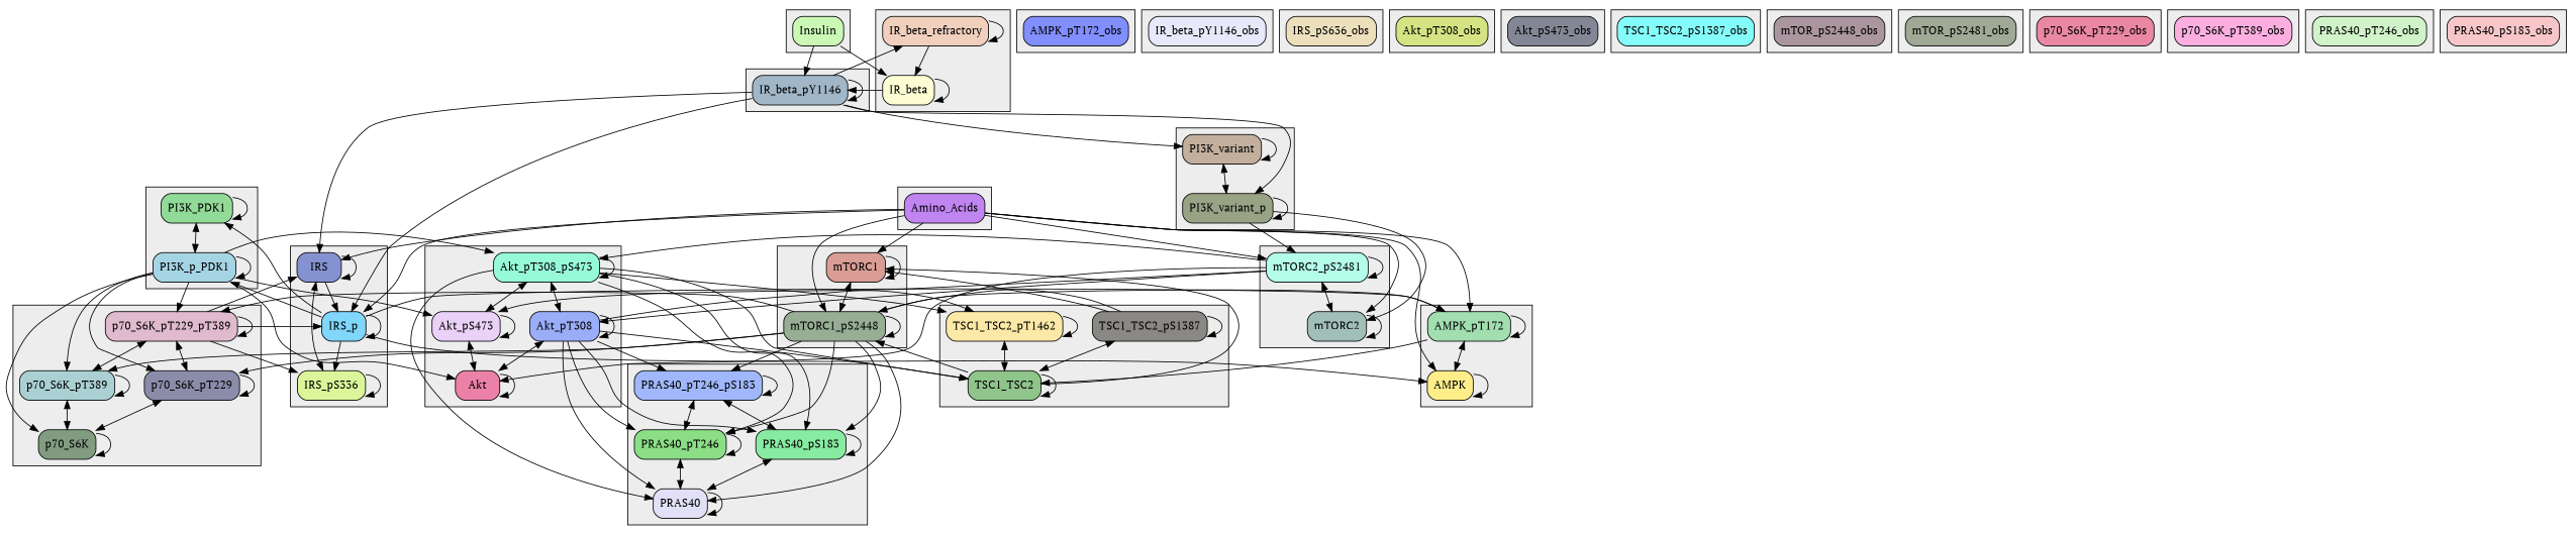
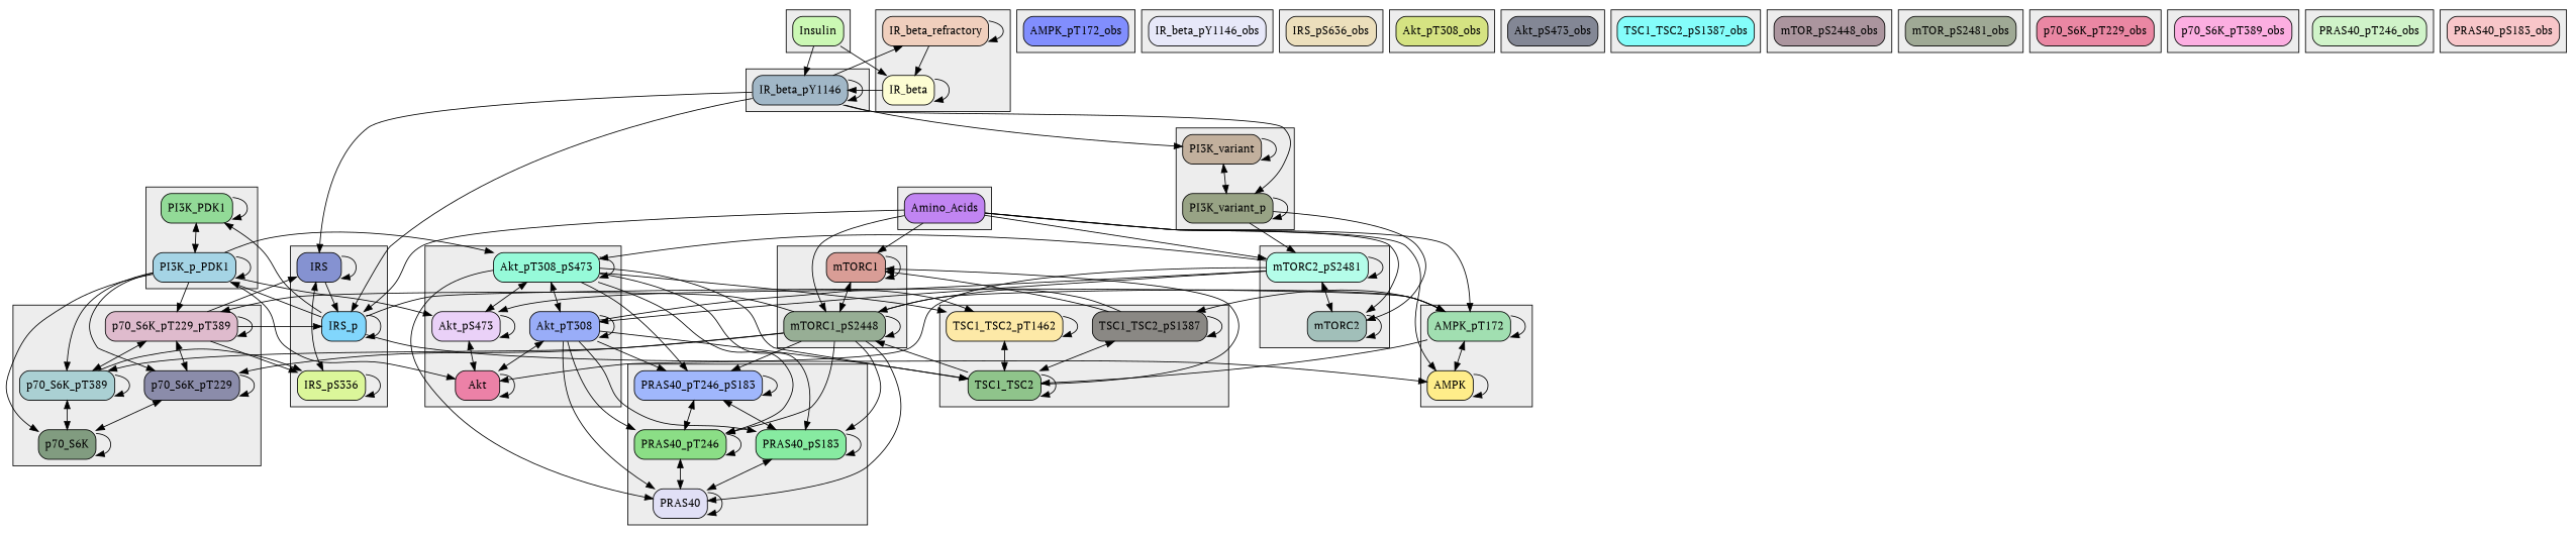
  digraph {
    fontname="PT Serif"
    node [fontname="PT Serif" shape=rectangle style="rounded,filled"]
    edge [fontname="PT Serif"]
    IR_beta_pY1146 [fillcolor="#a1b7c7"]
    IR_beta [fillcolor="#fdfdd3"]
    IR_beta_refractory [fillcolor="#f0cfbd"]
    IRS [fillcolor="#8592d1"]
    IRS_p [fillcolor="#81d6fc"]
    n6 [fillcolor="#dbf69a" label=IRS_pS336]
    TSC1_TSC2 [fillcolor="#8fc48b"]
    TSC1_TSC2_pT1462 [fillcolor="#fde9a7"]
    TSC1_TSC2_pS1387 [fillcolor="#8a8884"]
    AMPK_pT172 [fillcolor="#a1dfb1"]
    AMPK [fillcolor="#ffed8a"]
    Akt [fillcolor="#ec81a7"]
    Akt_pT308 [fillcolor="#99adf8"]
    Akt_pS473 [fillcolor="#ead1f8"]
    Akt_pT308_pS473 [fillcolor="#96fad9"]
    mTORC1 [fillcolor="#d99d96"]
    mTORC1_pS2448 [fillcolor="#97ae95"]
    mTORC2 [fillcolor="#a1bfb9"]
    mTORC2_pS2481 [fillcolor="#b4fde9"]
    p70_S6K [fillcolor="#819c80"]
    p70_S6K_pT229 [fillcolor="#8b8caa"]
    p70_S6K_pT389 [fillcolor="#aad0d3"]
    p70_S6K_pT229_pT389 [fillcolor="#dfbbcd"]
    PRAS40 [fillcolor="#e1e0f6"]
    PRAS40_pT246 [fillcolor="#8bde86"]
    PRAS40_pS183 [fillcolor="#87eba1"]
    PRAS40_pT246_pS183 [fillcolor="#a0b7fc"]
    PI3K_variant [fillcolor="#c2b09d"]
    PI3K_variant_p [fillcolor="#98a385"]
    PI3K_PDK1 [fillcolor="#92da97"]
    PI3K_p_PDK1 [fillcolor="#a5d4e5"]
    Insulin [fillcolor="#cbf8b4"]
    Amino_Acids [fillcolor="#c185f2"]
    AMPK_pT172_obs [fillcolor="#818efe"]
    IR_beta_pY1146_obs [fillcolor="#e7e8f9"]
    IRS_pS636_obs [fillcolor="#ecdfbc"]
    Akt_pT308_obs [fillcolor="#d5e382"]
    Akt_pS473_obs [fillcolor="#838795"]
    TSC1_TSC2_pS1387_obs [fillcolor="#84fdfa"]
    mTOR_pS2448_obs [fillcolor="#ab959e"]
    mTOR_pS2481_obs [fillcolor="#9fa995"]
    p70_S6K_pT229_obs [fillcolor="#ea87a3"]
    p70_S6K_pT389_obs [fillcolor="#fcaee1"]
    PRAS40_pT246_obs [fillcolor="#d0f3c9"]
    PRAS40_pS183_obs [fillcolor="#f8c6c9"]
    subgraph cluster_1 {
      bgcolor="#ededed"
      IR_beta_pY1146
    }
    subgraph cluster_2 {
      bgcolor="#ededed"
      IR_beta
      IR_beta_refractory
    }
    subgraph cluster_3 {
      bgcolor="#ededed"
      IRS
      IRS_p
      n6
    }
    subgraph cluster_4 {
      bgcolor="#ededed"
      TSC1_TSC2
      TSC1_TSC2_pT1462
      TSC1_TSC2_pS1387
    }
    subgraph cluster_5 {
      bgcolor="#ededed"
      AMPK_pT172
      AMPK
    }
    subgraph cluster_6 {
      bgcolor="#ededed"
      Akt
      Akt_pT308
      Akt_pS473
      Akt_pT308_pS473
    }
    subgraph cluster_7 {
      bgcolor="#ededed"
      mTORC1
      mTORC1_pS2448
    }
    subgraph cluster_8 {
      bgcolor="#ededed"
      mTORC2
      mTORC2_pS2481
    }
    subgraph cluster_9 {
      bgcolor="#ededed"
      p70_S6K
      p70_S6K_pT229
      p70_S6K_pT389
      p70_S6K_pT229_pT389
    }
    subgraph cluster_10 {
      bgcolor="#ededed"
      PRAS40
      PRAS40_pT246
      PRAS40_pS183
      PRAS40_pT246_pS183
    }
    subgraph cluster_11 {
      bgcolor="#ededed"
      PI3K_variant
      PI3K_variant_p
    }
    subgraph cluster_12 {
      bgcolor="#ededed"
      PI3K_PDK1
      PI3K_p_PDK1
    }
    subgraph cluster_13 {
      bgcolor="#ededed"
      Insulin
    }
    subgraph cluster_14 {
      bgcolor="#ededed"
      Amino_Acids
    }
    subgraph cluster_15 {
      bgcolor="#ededed"
      AMPK_pT172_obs
    }
    subgraph cluster_16 {
      bgcolor="#ededed"
      IR_beta_pY1146_obs
    }
    subgraph cluster_17 {
      bgcolor="#ededed"
      IRS_pS636_obs
    }
    subgraph cluster_18 {
      bgcolor="#ededed"
      Akt_pT308_obs
    }
    subgraph cluster_19 {
      bgcolor="#ededed"
      Akt_pS473_obs
    }
    subgraph cluster_20 {
      bgcolor="#ededed"
      TSC1_TSC2_pS1387_obs
    }
    subgraph cluster_21 {
      bgcolor="#ededed"
      mTOR_pS2448_obs
    }
    subgraph cluster_22 {
      bgcolor="#ededed"
      mTOR_pS2481_obs
    }
    subgraph cluster_23 {
      bgcolor="#ededed"
      p70_S6K_pT229_obs
    }
    subgraph cluster_24 {
      bgcolor="#ededed"
      p70_S6K_pT389_obs
    }
    subgraph cluster_25 {
      bgcolor="#ededed"
      PRAS40_pT246_obs
    }
    subgraph cluster_26 {
      bgcolor="#ededed"
      PRAS40_pS183_obs
    }
    IR_beta_pY1146 -> IR_beta_pY1146
    IR_beta_pY1146 -> IR_beta_refractory
    IR_beta_pY1146 -> IRS
    IR_beta_pY1146 -> IRS_p
    IR_beta_pY1146 -> PI3K_variant
    IR_beta_pY1146 -> PI3K_variant_p
    IR_beta -> IR_beta_pY1146
    IR_beta -> IR_beta
    IR_beta_refractory -> IR_beta
    IR_beta_refractory -> IR_beta_refractory
    IRS -> IRS
    IRS -> IRS_p
    IRS_p -> IRS_p
-   IRS_p -> n6
+   p70_S6K_pT389 -> n6
    IRS_p -> AMPK_pT172
    IRS_p -> AMPK
    IRS_p -> PI3K_PDK1
    IRS_p -> PI3K_p_PDK1
    n6 -> IRS [dir=both]
    n6 -> n6
    TSC1_TSC2 -> TSC1_TSC2
    TSC1_TSC2 -> mTORC1
    TSC1_TSC2 -> mTORC1_pS2448
    TSC1_TSC2_pT1462 -> TSC1_TSC2 [dir=both]
    TSC1_TSC2_pT1462 -> TSC1_TSC2_pT1462
    TSC1_TSC2_pS1387 -> TSC1_TSC2 [dir=both]
    TSC1_TSC2_pS1387 -> TSC1_TSC2_pS1387
    TSC1_TSC2_pS1387 -> mTORC1
    TSC1_TSC2_pS1387 -> mTORC1_pS2448
    AMPK_pT172 -> TSC1_TSC2
+   AMPK_pT172 -> TSC1_TSC2_pS1387
    AMPK_pT172 -> AMPK_pT172
    AMPK_pT172 -> AMPK [dir=both]
    AMPK -> AMPK
    Akt -> Akt
    Akt_pT308 -> TSC1_TSC2
    Akt_pT308 -> TSC1_TSC2_pT1462
    Akt_pT308 -> Akt [dir=both]
    Akt_pT308 -> Akt_pT308
    Akt_pT308 -> PRAS40
    Akt_pT308 -> PRAS40_pT246
    Akt_pT308 -> PRAS40_pS183
    Akt_pT308 -> PRAS40_pT246_pS183
    Akt_pS473 -> Akt [dir=both]
    Akt_pS473 -> Akt_pS473
    Akt_pT308_pS473 -> TSC1_TSC2
    Akt_pT308_pS473 -> TSC1_TSC2_pT1462
    Akt_pT308_pS473 -> Akt_pT308 [dir=both]
    Akt_pT308_pS473 -> Akt_pS473 [dir=both]
    Akt_pT308_pS473 -> Akt_pT308_pS473
    Akt_pT308_pS473 -> PRAS40
    Akt_pT308_pS473 -> PRAS40_pT246
    Akt_pT308_pS473 -> PRAS40_pS183
+   Akt_pT308_pS473 -> PRAS40_pT246_pS183
    mTORC1 -> mTORC1
    mTORC1 -> mTORC1_pS2448 [dir=both]
    mTORC1_pS2448 -> AMPK_pT172
    mTORC1_pS2448 -> mTORC1_pS2448
    mTORC1_pS2448 -> p70_S6K_pT229
    mTORC1_pS2448 -> p70_S6K_pT389
    mTORC1_pS2448 -> p70_S6K_pT229_pT389
    mTORC1_pS2448 -> PRAS40
    mTORC1_pS2448 -> PRAS40_pT246
    mTORC1_pS2448 -> PRAS40_pS183
    mTORC1_pS2448 -> PRAS40_pT246_pS183
    mTORC2 -> mTORC2
    mTORC2_pS2481 -> Akt
    mTORC2_pS2481 -> Akt_pT308
    mTORC2_pS2481 -> Akt_pS473
    mTORC2_pS2481 -> Akt_pT308_pS473
    mTORC2_pS2481 -> mTORC2 [dir=both]
    mTORC2_pS2481 -> mTORC2_pS2481
    p70_S6K -> p70_S6K
    p70_S6K_pT229 -> p70_S6K [dir=both]
    p70_S6K_pT229 -> p70_S6K_pT229
    p70_S6K_pT389 -> p70_S6K [dir=both]
    p70_S6K_pT389 -> p70_S6K_pT389
    p70_S6K_pT229_pT389 -> IRS
    p70_S6K_pT229_pT389 -> IRS_p
    p70_S6K_pT229_pT389 -> n6
    p70_S6K_pT229_pT389 -> p70_S6K_pT229 [dir=both]
    p70_S6K_pT229_pT389 -> p70_S6K_pT389 [dir=both]
    p70_S6K_pT229_pT389 -> p70_S6K_pT229_pT389
    PRAS40 -> PRAS40
    PRAS40_pT246 -> PRAS40 [dir=both]
    PRAS40_pT246 -> PRAS40_pT246
    PRAS40_pS183 -> PRAS40 [dir=both]
    PRAS40_pS183 -> PRAS40_pS183
    PRAS40_pT246_pS183 -> PRAS40_pT246 [dir=both]
    PRAS40_pT246_pS183 -> PRAS40_pS183 [dir=both]
    PRAS40_pT246_pS183 -> PRAS40_pT246_pS183
    PI3K_variant -> PI3K_variant
    PI3K_variant -> PI3K_variant_p [dir=both]
    PI3K_variant_p -> mTORC2
    PI3K_variant_p -> mTORC2_pS2481
    PI3K_variant_p -> PI3K_variant_p
    PI3K_PDK1 -> PI3K_PDK1
    PI3K_PDK1 -> PI3K_p_PDK1 [dir=both]
    PI3K_p_PDK1 -> Akt
    PI3K_p_PDK1 -> Akt_pS473
    PI3K_p_PDK1 -> Akt_pT308_pS473
    PI3K_p_PDK1 -> p70_S6K
    PI3K_p_PDK1 -> p70_S6K_pT229
    PI3K_p_PDK1 -> p70_S6K_pT389
    PI3K_p_PDK1 -> p70_S6K_pT229_pT389
    PI3K_p_PDK1 -> PI3K_p_PDK1
    Insulin -> IR_beta_pY1146
    Insulin -> IR_beta
-   Amino_Acids -> IRS
    Amino_Acids -> IRS_p
    Amino_Acids -> AMPK_pT172
    Amino_Acids -> AMPK
    Amino_Acids -> mTORC1
    Amino_Acids -> mTORC1_pS2448
    Amino_Acids -> mTORC2
    Amino_Acids -> mTORC2_pS2481
  }
